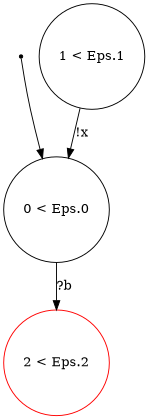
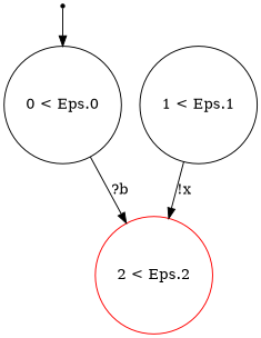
  digraph {
    node [shape=circle]
    ENTRY [shape=point]
    n2 [label="0 < Eps.0\n"]
    n3 [color=red label="2 < Eps.2\n"]
    n4 [label="1 < Eps.1\n"]
    ENTRY -> n2
    n2 -> n3 [label="?b"]
-   n4 -> n2 [label="!x"]
+   n4 -> n3 [label="!x"]
  }
